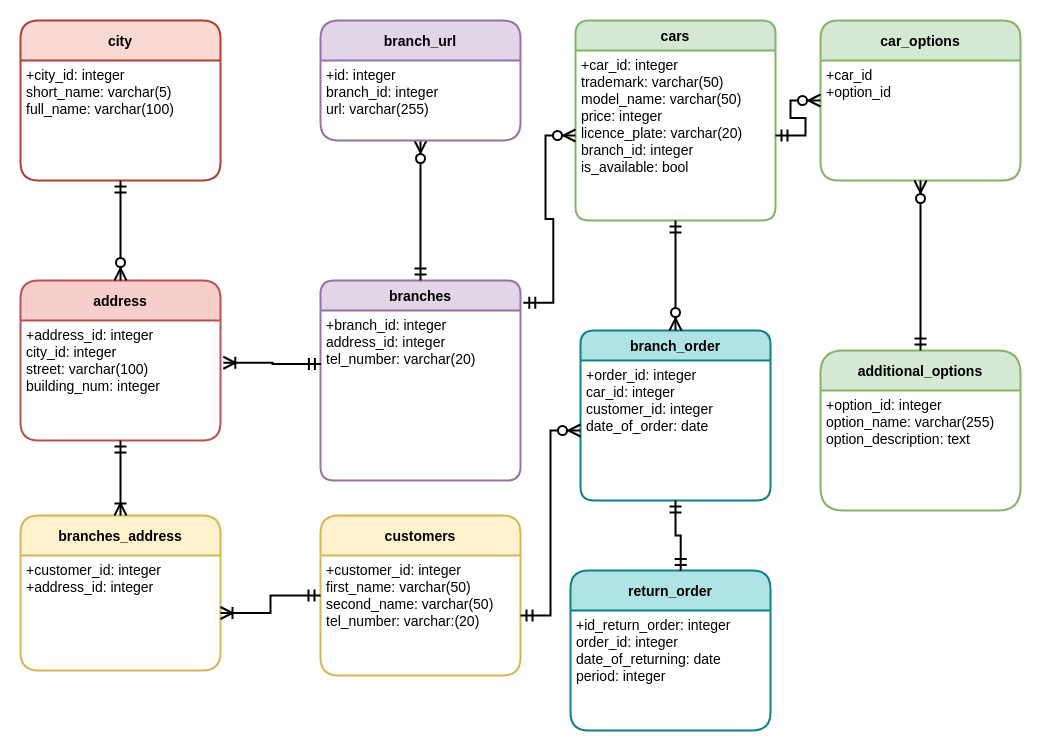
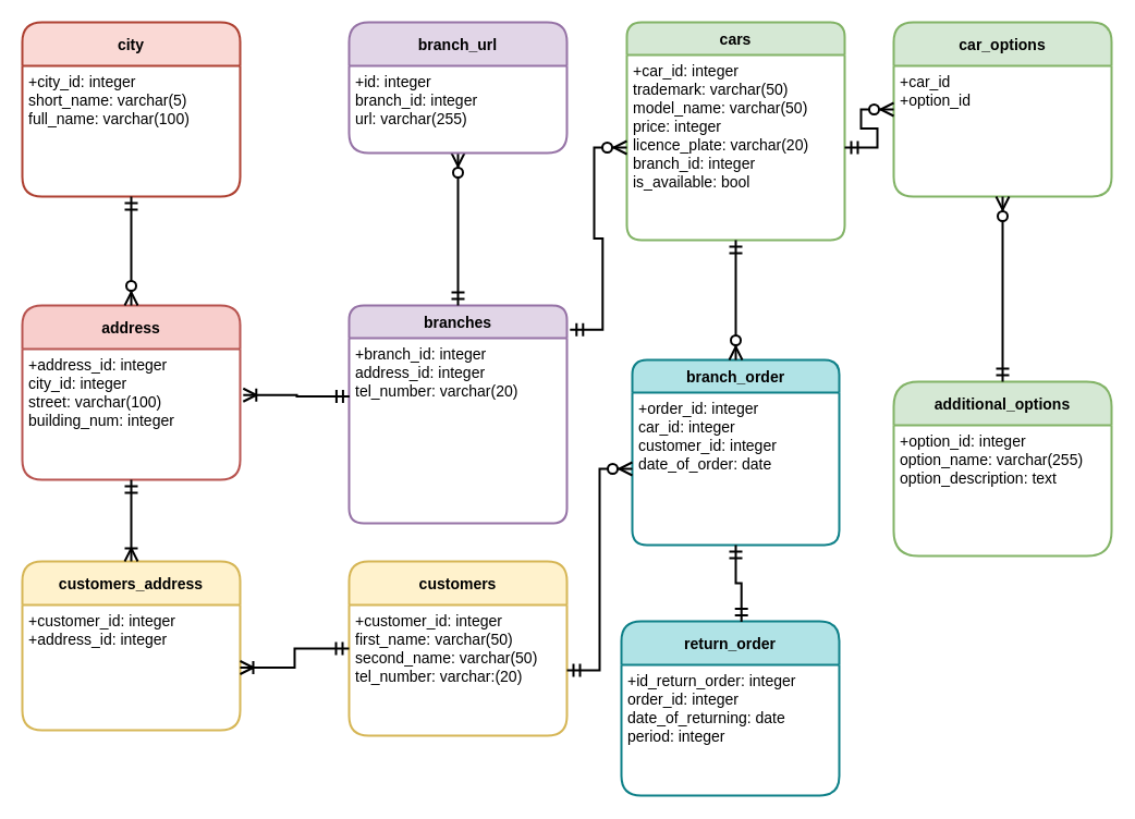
  <mxCell id="0" />
  <mxCell id="1" parent="0" />
  <mxCell id="2" value="customers" style="swimlane;childLayout=stackLayout;horizontal=1;startSize=40;horizontalStack=0;rounded=1;fontSize=14;fontStyle=1;strokeWidth=2;resizeParent=0;resizeLast=1;shadow=0;dashed=0;align=center;fillColor=#fff2cc;strokeColor=#d6b656;" parent="1" vertex="1"><mxGeometry x="320" y="515" width="200" height="160" as="geometry" /></mxCell>
  <mxCell id="3" value="+customer_id: integer&#10;first_name: varchar(50)&#10;second_name: varchar(50)&#10;tel_number: varchar:(20)&#10;" style="align=left;strokeColor=none;fillColor=none;spacingLeft=4;fontSize=14;verticalAlign=top;resizable=0;rotatable=0;part=1;fontStyle=0" parent="2" vertex="1"><mxGeometry y="40" width="200" height="120" as="geometry" /></mxCell>
  <mxCell id="4" value="branches" style="swimlane;childLayout=stackLayout;horizontal=1;startSize=30;horizontalStack=0;rounded=1;fontSize=14;fontStyle=1;strokeWidth=2;resizeParent=0;resizeLast=1;shadow=0;dashed=0;align=center;fillColor=#e1d5e7;strokeColor=#9673a6;" parent="1" vertex="1"><mxGeometry x="320" y="280" width="200" height="200" as="geometry" /></mxCell>
  <mxCell id="5" value="+branch_id: integer&#10;address_id: integer&#10;tel_number: varchar(20)&#10;&#10;&#10;" style="align=left;strokeColor=none;fillColor=none;spacingLeft=4;fontSize=14;verticalAlign=top;resizable=0;rotatable=0;part=1;" parent="4" vertex="1"><mxGeometry y="30" width="200" height="170" as="geometry" /></mxCell>
  <mxCell id="6" value="cars" style="swimlane;childLayout=stackLayout;horizontal=1;startSize=30;horizontalStack=0;rounded=1;fontSize=14;fontStyle=1;strokeWidth=2;resizeParent=0;resizeLast=1;shadow=0;dashed=0;align=center;fillColor=#d5e8d4;strokeColor=#82b366;" parent="1" vertex="1"><mxGeometry x="575" y="20" width="200" height="200" as="geometry" /></mxCell>
  <mxCell id="7" value="+car_id: integer&#10;trademark: varchar(50)&#10;model_name: varchar(50)&#10;price: integer&#10;licence_plate: varchar(20)&#10;branch_id: integer&#10;is_available: bool&#10;&#10;" style="align=left;strokeColor=none;fillColor=none;spacingLeft=4;fontSize=14;verticalAlign=top;resizable=0;rotatable=0;part=1;" parent="6" vertex="1"><mxGeometry y="30" width="200" height="170" as="geometry" /></mxCell>
  <mxCell id="8" value="branch_order" style="swimlane;childLayout=stackLayout;horizontal=1;startSize=30;horizontalStack=0;rounded=1;fontSize=14;fontStyle=1;strokeWidth=2;resizeParent=0;resizeLast=1;shadow=0;dashed=0;align=center;fillColor=#b0e3e6;strokeColor=#0e8088;" parent="1" vertex="1"><mxGeometry x="580" y="330" width="190" height="170" as="geometry" /></mxCell>
  <mxCell id="9" value="+order_id: integer&#10;car_id: integer&#10;customer_id: integer&#10;date_of_order: date&#10;&#10;&#10;" style="align=left;strokeColor=none;fillColor=none;spacingLeft=4;fontSize=14;verticalAlign=top;resizable=0;rotatable=0;part=1;" parent="8" vertex="1"><mxGeometry y="30" width="190" height="140" as="geometry" /></mxCell>
  <mxCell id="10" value="" style="edgeStyle=entityRelationEdgeStyle;fontSize=12;html=1;endArrow=ERzeroToMany;startArrow=ERmandOne;rounded=0;strokeWidth=2;entryX=0;entryY=0.5;entryDx=0;entryDy=0;exitX=1.014;exitY=0.111;exitDx=0;exitDy=0;endSize=9;startSize=9;exitPerimeter=0;" parent="1" source="4" target="7" edge="1"><mxGeometry width="100" height="100" relative="1" as="geometry"><mxPoint x="520" y="330" as="sourcePoint" /><mxPoint x="640" y="310" as="targetPoint" /></mxGeometry></mxCell>
  <mxCell id="11" value="" style="edgeStyle=orthogonalEdgeStyle;fontSize=12;html=1;endArrow=ERzeroToMany;startArrow=ERmandOne;rounded=0;strokeWidth=2;entryX=0.5;entryY=0;entryDx=0;entryDy=0;exitX=0.5;exitY=1;exitDx=0;exitDy=0;endSize=9;startSize=9;" parent="1" source="7" target="8" edge="1"><mxGeometry width="100" height="100" relative="1" as="geometry"><mxPoint x="530" y="467.5" as="sourcePoint" /><mxPoint x="760" y="450" as="targetPoint" /></mxGeometry></mxCell>
  <mxCell id="12" value="" style="edgeStyle=entityRelationEdgeStyle;fontSize=12;html=1;endArrow=ERzeroToMany;startArrow=ERmandOne;rounded=0;strokeWidth=2;entryX=0;entryY=0.5;entryDx=0;entryDy=0;endSize=9;startSize=9;exitX=1;exitY=0.5;exitDx=0;exitDy=0;" parent="1" source="3" target="9" edge="1"><mxGeometry width="100" height="100" relative="1" as="geometry"><mxPoint x="560" y="590" as="sourcePoint" /><mxPoint x="720" y="610" as="targetPoint" /></mxGeometry></mxCell>
  <mxCell id="13" value="return_order" style="swimlane;childLayout=stackLayout;horizontal=1;startSize=40;horizontalStack=0;rounded=1;fontSize=14;fontStyle=1;strokeWidth=2;resizeParent=0;resizeLast=1;shadow=0;dashed=0;align=center;fillColor=#b0e3e6;strokeColor=#0e8088;" parent="1" vertex="1"><mxGeometry x="570" y="570" width="200" height="160" as="geometry" /></mxCell>
  <mxCell id="14" value="+id_return_order: integer&#10;order_id: integer&#10;date_of_returning: date&#10;period: integer&#10;&#10;&#10;&#10;&#10;&#10;&#10;" style="align=left;strokeColor=none;fillColor=none;spacingLeft=4;fontSize=14;verticalAlign=top;resizable=0;rotatable=0;part=1;fontStyle=0" parent="13" vertex="1"><mxGeometry y="40" width="200" height="120" as="geometry" /></mxCell>
  <mxCell id="15" value="" style="edgeStyle=orthogonalEdgeStyle;fontSize=12;html=1;endArrow=ERmandOne;startArrow=ERmandOne;rounded=0;startSize=9;endSize=9;strokeWidth=2;entryX=0.5;entryY=1;entryDx=0;entryDy=0;exitX=0.551;exitY=0.003;exitDx=0;exitDy=0;exitPerimeter=0;" parent="1" source="13" target="9" edge="1"><mxGeometry width="100" height="100" relative="1" as="geometry"><mxPoint x="730" y="830" as="sourcePoint" /><mxPoint x="970" y="780" as="targetPoint" /></mxGeometry></mxCell>
  <mxCell id="16" value="city" style="swimlane;childLayout=stackLayout;horizontal=1;startSize=40;horizontalStack=0;rounded=1;fontSize=14;fontStyle=1;strokeWidth=2;resizeParent=0;resizeLast=1;shadow=0;dashed=0;align=center;fillColor=#fad9d5;strokeColor=#ae4132;" parent="1" vertex="1"><mxGeometry x="20" y="20" width="200" height="160" as="geometry" /></mxCell>
  <mxCell id="17" value="+city_id: integer&#10;short_name: varchar(5)&#10;full_name: varchar(100)&#10;" style="align=left;strokeColor=none;fillColor=none;spacingLeft=4;fontSize=14;verticalAlign=top;resizable=0;rotatable=0;part=1;fontStyle=0" parent="16" vertex="1"><mxGeometry y="40" width="200" height="120" as="geometry" /></mxCell>
  <mxCell id="18" value="additional_options" style="swimlane;childLayout=stackLayout;horizontal=1;startSize=40;horizontalStack=0;rounded=1;fontSize=14;fontStyle=1;strokeWidth=2;resizeParent=0;resizeLast=1;shadow=0;dashed=0;align=center;arcSize=19;fillColor=#d5e8d4;strokeColor=#82b366;" parent="1" vertex="1"><mxGeometry x="820" y="350" width="200" height="160" as="geometry" /></mxCell>
  <mxCell id="19" value="+option_id: integer&#10;option_name: varchar(255)&#10;option_description: text&#10;&#10;" style="align=left;strokeColor=none;fillColor=none;spacingLeft=4;fontSize=14;verticalAlign=top;resizable=0;rotatable=0;part=1;fontStyle=0" parent="18" vertex="1"><mxGeometry y="40" width="200" height="120" as="geometry" /></mxCell>
  <mxCell id="20" value="car_options" style="swimlane;childLayout=stackLayout;horizontal=1;startSize=40;horizontalStack=0;rounded=1;fontSize=14;fontStyle=1;strokeWidth=2;resizeParent=0;resizeLast=1;shadow=0;dashed=0;align=center;fillColor=#d5e8d4;strokeColor=#82b366;" parent="1" vertex="1"><mxGeometry x="820" y="20" width="200" height="160" as="geometry" /></mxCell>
  <mxCell id="21" value="+car_id&#10;+option_id&#10;" style="align=left;strokeColor=none;fillColor=none;spacingLeft=4;fontSize=14;verticalAlign=top;resizable=0;rotatable=0;part=1;fontStyle=0" parent="20" vertex="1"><mxGeometry y="40" width="200" height="120" as="geometry" /></mxCell>
  <mxCell id="22" value="" style="edgeStyle=entityRelationEdgeStyle;fontSize=12;html=1;endArrow=ERzeroToMany;startArrow=ERmandOne;rounded=0;strokeWidth=2;entryX=0;entryY=0.5;entryDx=0;entryDy=0;exitX=1;exitY=0.5;exitDx=0;exitDy=0;endSize=9;startSize=9;" parent="1" source="7" target="20" edge="1"><mxGeometry width="100" height="100" relative="1" as="geometry"><mxPoint x="960" y="340" as="sourcePoint" /><mxPoint x="1160" y="340" as="targetPoint" /></mxGeometry></mxCell>
  <mxCell id="23" value="" style="fontSize=12;html=1;endArrow=ERzeroToMany;startArrow=ERmandOne;rounded=0;strokeWidth=2;exitX=0.5;exitY=0;exitDx=0;exitDy=0;endSize=9;startSize=9;edgeStyle=elbowEdgeStyle;elbow=vertical;" parent="1" source="18" target="21" edge="1"><mxGeometry width="100" height="100" relative="1" as="geometry"><mxPoint x="1090" y="440" as="sourcePoint" /><mxPoint x="1290" y="440" as="targetPoint" /></mxGeometry></mxCell>
  <mxCell id="24" value="address" style="swimlane;childLayout=stackLayout;horizontal=1;startSize=40;horizontalStack=0;rounded=1;fontSize=14;fontStyle=1;strokeWidth=2;resizeParent=0;resizeLast=1;shadow=0;dashed=0;align=center;fillColor=#f8cecc;strokeColor=#b85450;" parent="1" vertex="1"><mxGeometry x="20" y="280" width="200" height="160" as="geometry" /></mxCell>
  <mxCell id="25" value="+address_id: integer&#10;city_id: integer&#10;street: varchar(100)&#10;building_num: integer&#10;&#10;" style="align=left;strokeColor=none;fillColor=none;spacingLeft=4;fontSize=14;verticalAlign=top;resizable=0;rotatable=0;part=1;fontStyle=0" parent="24" vertex="1"><mxGeometry y="40" width="200" height="120" as="geometry" /></mxCell>
  <mxCell id="26" value="" style="fontSize=12;html=1;endArrow=ERmandOne;startArrow=ERzeroToMany;rounded=0;strokeWidth=2;endSize=9;startSize=9;entryX=0.5;entryY=0;entryDx=0;entryDy=0;edgeStyle=orthogonalEdgeStyle;exitX=0.5;exitY=1;exitDx=0;exitDy=0;startFill=1;endFill=0;" parent="1" source="28" target="4" edge="1"><mxGeometry width="100" height="100" relative="1" as="geometry"><mxPoint x="460" y="240" as="sourcePoint" /><mxPoint x="609.5" y="190" as="targetPoint" /></mxGeometry></mxCell>
  <mxCell id="27" value="branch_url" style="swimlane;childLayout=stackLayout;horizontal=1;startSize=40;horizontalStack=0;rounded=1;fontSize=14;fontStyle=1;strokeWidth=2;resizeParent=0;resizeLast=1;shadow=0;dashed=0;align=center;fillColor=#e1d5e7;strokeColor=#9673a6;" parent="1" vertex="1"><mxGeometry x="320" y="20" width="200" height="120" as="geometry" /></mxCell>
  <mxCell id="28" value="+id: integer&#10;branch_id: integer&#10;url: varchar(255)&#10;&#10;&#10;&#10;" style="align=left;strokeColor=none;fillColor=none;spacingLeft=4;fontSize=14;verticalAlign=top;resizable=0;rotatable=0;part=1;fontStyle=0" parent="27" vertex="1"><mxGeometry y="40" width="200" height="80" as="geometry" /></mxCell>
  <mxCell id="29" value="" style="fontSize=12;html=1;endArrow=ERzeroToMany;startArrow=ERmandOne;rounded=0;strokeWidth=2;exitX=0.5;exitY=1;exitDx=0;exitDy=0;endSize=9;startSize=9;edgeStyle=orthogonalEdgeStyle;entryX=0.5;entryY=0;entryDx=0;entryDy=0;" parent="1" source="17" target="24" edge="1"><mxGeometry width="100" height="100" relative="1" as="geometry"><mxPoint x="-90" y="200" as="sourcePoint" /><mxPoint x="112" y="320" as="targetPoint" /></mxGeometry></mxCell>
  <mxCell id="30" value="" style="fontSize=12;html=1;endArrow=ERoneToMany;startArrow=ERmandOne;rounded=0;strokeWidth=2;entryX=1.014;entryY=0.352;entryDx=0;entryDy=0;exitX=0.002;exitY=0.315;exitDx=0;exitDy=0;endSize=9;startSize=9;entryPerimeter=0;edgeStyle=elbowEdgeStyle;exitPerimeter=0;endFill=0;" parent="1" source="5" target="25" edge="1"><mxGeometry width="100" height="100" relative="1" as="geometry"><mxPoint x="290" y="219.94" as="sourcePoint" /><mxPoint x="281.6" y="122.82" as="targetPoint" /></mxGeometry></mxCell>
- <mxCell id="31" value="branches_address" style="swimlane;childLayout=stackLayout;horizontal=1;startSize=40;horizontalStack=0;rounded=1;fontSize=14;fontStyle=1;strokeWidth=2;resizeParent=0;resizeLast=1;shadow=0;dashed=0;align=center;fillColor=#fff2cc;strokeColor=#d6b656;" vertex="1" parent="1"><mxGeometry x="20" y="515" width="200" height="155" as="geometry" /></mxCell>
+ <mxCell id="31" value="customers_address" style="swimlane;childLayout=stackLayout;horizontal=1;startSize=40;horizontalStack=0;rounded=1;fontSize=14;fontStyle=1;strokeWidth=2;resizeParent=0;resizeLast=1;shadow=0;dashed=0;align=center;fillColor=#fff2cc;strokeColor=#d6b656;" vertex="1" parent="1"><mxGeometry x="20" y="515" width="200" height="155" as="geometry" /></mxCell>
  <mxCell id="32" value="+customer_id: integer&#10;+address_id: integer&#10;&#10;" style="align=left;strokeColor=none;fillColor=none;spacingLeft=4;fontSize=14;verticalAlign=top;resizable=0;rotatable=0;part=1;fontStyle=0" vertex="1" parent="31"><mxGeometry y="40" width="200" height="115" as="geometry" /></mxCell>
  <mxCell id="33" value="" style="fontSize=12;html=1;endArrow=ERoneToMany;startArrow=ERmandOne;rounded=0;strokeWidth=2;entryX=1;entryY=0.5;entryDx=0;entryDy=0;exitX=0;exitY=0.5;exitDx=0;exitDy=0;endSize=9;startSize=9;edgeStyle=elbowEdgeStyle;endFill=0;" edge="1" parent="1" source="2" target="32"><mxGeometry width="100" height="100" relative="1" as="geometry"><mxPoint x="327.6" y="590" as="sourcePoint" /><mxPoint x="230" y="618.69" as="targetPoint" /></mxGeometry></mxCell>
  <mxCell id="34" value="" style="fontSize=12;html=1;endArrow=ERoneToMany;startArrow=ERmandOne;rounded=0;strokeWidth=2;entryX=0.5;entryY=0;entryDx=0;entryDy=0;exitX=0.5;exitY=1;exitDx=0;exitDy=0;endSize=9;startSize=9;edgeStyle=elbowEdgeStyle;endFill=0;" edge="1" parent="1" source="25" target="31"><mxGeometry width="100" height="100" relative="1" as="geometry"><mxPoint x="310" y="482.5" as="sourcePoint" /><mxPoint x="210" y="500" as="targetPoint" /></mxGeometry></mxCell>
